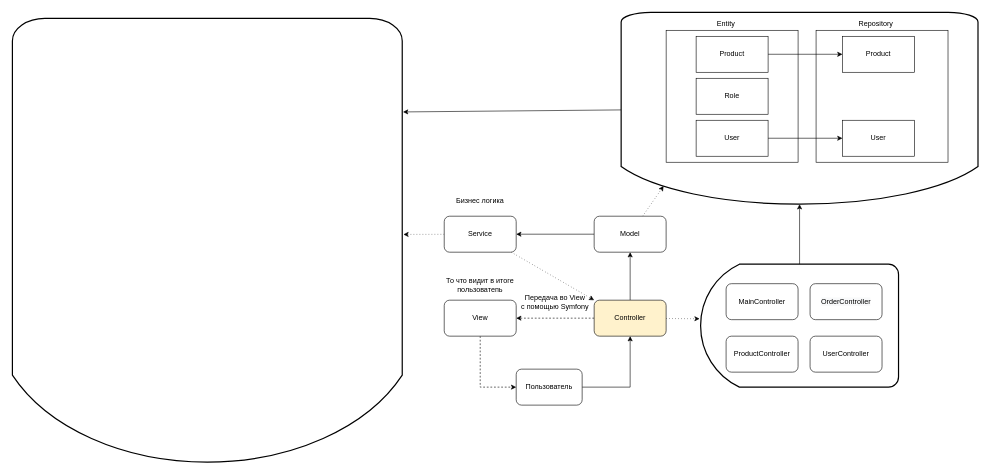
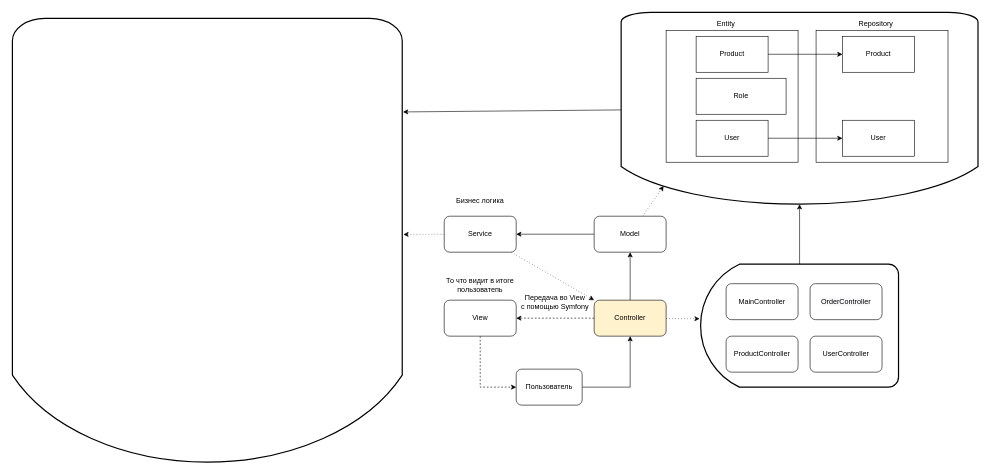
  <mxCell id="0" />
  <mxCell id="1" parent="0" />
  <mxCell id="2" style="edgeStyle=orthogonalEdgeStyle;rounded=0;orthogonalLoop=1;jettySize=auto;html=1;entryX=1;entryY=0.5;entryDx=0;entryDy=0;dashed=1;" edge="1" parent="1" source="5" target="13"><mxGeometry relative="1" as="geometry" /></mxCell>
  <mxCell id="3" style="edgeStyle=none;rounded=0;orthogonalLoop=1;jettySize=auto;html=1;" edge="1" parent="1" source="5"><mxGeometry relative="1" as="geometry"><mxPoint x="1050" y="420" as="targetPoint" /></mxGeometry></mxCell>
  <mxCell id="4" style="edgeStyle=none;rounded=0;orthogonalLoop=1;jettySize=auto;html=1;entryX=1.005;entryY=0.556;entryDx=0;entryDy=0;entryPerimeter=0;dashed=1;dashPattern=1 4;" edge="1" parent="1" source="5" target="21"><mxGeometry relative="1" as="geometry" /></mxCell>
  <mxCell id="5" value="Controller" style="rounded=1;whiteSpace=wrap;html=1;fillColor=#fff2cc;" vertex="1" parent="1"><mxGeometry y="500" width="120" height="60" as="geometry" x="990" /></mxCell>
  <mxCell id="6" style="edgeStyle=orthogonalEdgeStyle;rounded=0;orthogonalLoop=1;jettySize=auto;html=1;entryX=1;entryY=0.5;entryDx=0;entryDy=0;" edge="1" parent="1" source="8" target="11"><mxGeometry relative="1" as="geometry" /></mxCell>
  <mxCell id="7" style="edgeStyle=none;rounded=0;orthogonalLoop=1;jettySize=auto;html=1;entryX=0.905;entryY=0.881;entryDx=0;entryDy=0;entryPerimeter=0;dashed=1;dashPattern=1 4;" edge="1" parent="1" source="8" target="27"><mxGeometry relative="1" as="geometry" /></mxCell>
  <mxCell id="8" value="Model" style="rounded=1;whiteSpace=wrap;html=1;" vertex="1" parent="1"><mxGeometry y="360" width="120" height="60" as="geometry" x="990" /></mxCell>
  <mxCell id="9" style="edgeStyle=none;rounded=0;orthogonalLoop=1;jettySize=auto;html=1;entryX=0.487;entryY=-0.003;entryDx=0;entryDy=0;entryPerimeter=0;dashed=1;dashPattern=1 4;" edge="1" parent="1" source="11" target="41"><mxGeometry relative="1" as="geometry" /></mxCell>
  <mxCell id="10" style="edgeStyle=none;rounded=0;orthogonalLoop=1;jettySize=auto;html=1;entryX=0.882;entryY=0.467;entryDx=0;entryDy=0;entryPerimeter=0;dashed=1;dashPattern=1 4;" edge="1" parent="1" source="11" target="19"><mxGeometry relative="1" as="geometry" /></mxCell>
  <mxCell id="11" value="Service" style="rounded=1;whiteSpace=wrap;html=1;" vertex="1" parent="1"><mxGeometry x="740" y="360" width="120" height="60" as="geometry" /></mxCell>
  <mxCell id="12" style="edgeStyle=orthogonalEdgeStyle;rounded=0;orthogonalLoop=1;jettySize=auto;html=1;entryX=0;entryY=0.5;entryDx=0;entryDy=0;dashed=1;" edge="1" parent="1" source="13" target="15"><mxGeometry relative="1" as="geometry" /></mxCell>
  <mxCell id="13" value="View" style="rounded=1;whiteSpace=wrap;html=1;" vertex="1" parent="1"><mxGeometry x="740" y="500" width="120" height="60" as="geometry" /></mxCell>
  <mxCell id="14" style="edgeStyle=orthogonalEdgeStyle;rounded=0;orthogonalLoop=1;jettySize=auto;html=1;entryX=0.5;entryY=1;entryDx=0;entryDy=0;" edge="1" parent="1" source="15" target="5"><mxGeometry relative="1" as="geometry" /></mxCell>
  <mxCell id="15" value="Пользователь" style="rounded=1;whiteSpace=wrap;html=1;" vertex="1" parent="1"><mxGeometry x="860" y="615" width="110" height="60" as="geometry" /></mxCell>
  <mxCell id="16" value="Бизнес логика" style="text;html=1;strokeColor=none;fillColor=none;align=center;verticalAlign=middle;whiteSpace=wrap;rounded=0;" vertex="1" parent="1"><mxGeometry x="745" y="300" width="110" height="70" as="geometry" /></mxCell>
  <mxCell id="17" style="edgeStyle=orthogonalEdgeStyle;rounded=0;orthogonalLoop=1;jettySize=auto;html=1;exitX=0.5;exitY=1;exitDx=0;exitDy=0;" edge="1" parent="1" source="16" target="16"><mxGeometry relative="1" as="geometry" /></mxCell>
  <mxCell id="18" value="То что видит в итоге пользоватепь" style="text;html=1;strokeColor=none;fillColor=none;align=center;verticalAlign=middle;whiteSpace=wrap;rounded=0;" vertex="1" parent="1"><mxGeometry x="730" y="465" width="140" height="20" as="geometry" /></mxCell>
  <mxCell id="19" value="Передача во View &lt;br&gt;c помощью Symfony" style="text;html=1;strokeColor=none;fillColor=none;align=center;verticalAlign=middle;whiteSpace=wrap;rounded=0;" vertex="1" parent="1"><mxGeometry x="840" y="465" width="170" height="75" as="geometry" /></mxCell>
  <mxCell id="20" style="edgeStyle=none;rounded=0;orthogonalLoop=1;jettySize=auto;html=1;" edge="1" parent="1" source="21" target="27"><mxGeometry relative="1" as="geometry" /></mxCell>
  <mxCell id="21" value="" style="strokeWidth=2;html=1;shape=mxgraph.flowchart.delay;whiteSpace=wrap;shadow=0;labelBackgroundColor=none;sketch=0;fillColor=#ffffff;gradientColor=none;direction=west;" vertex="1" parent="1"><mxGeometry x="1167.5" y="440" width="330" height="205" as="geometry" /></mxCell>
  <mxCell id="22" value="&lt;span&gt;MainController&lt;/span&gt;" style="rounded=1;whiteSpace=wrap;html=1;shadow=0;labelBackgroundColor=none;sketch=0;fillColor=#ffffff;gradientColor=none;" vertex="1" parent="1"><mxGeometry x="1210" y="472.5" width="120" height="60" as="geometry" /></mxCell>
  <mxCell id="23" value="&#10;&#10;&lt;span style=&quot;color: rgb(0, 0, 0); font-family: helvetica; font-size: 12px; font-style: normal; font-weight: 400; letter-spacing: normal; text-align: center; text-indent: 0px; text-transform: none; word-spacing: 0px; background-color: rgb(248, 249, 250); display: inline; float: none;&quot;&gt;OrderController&lt;/span&gt;&#10;&#10;" style="rounded=1;whiteSpace=wrap;html=1;shadow=0;labelBackgroundColor=none;sketch=0;fillColor=#ffffff;gradientColor=none;" vertex="1" parent="1"><mxGeometry x="1350" y="472.5" width="120" height="60" as="geometry" /></mxCell>
  <mxCell id="24" value="&lt;span&gt;ProductController&lt;/span&gt;" style="rounded=1;whiteSpace=wrap;html=1;shadow=0;labelBackgroundColor=none;sketch=0;fillColor=#ffffff;gradientColor=none;" vertex="1" parent="1"><mxGeometry x="1210" y="560" width="120" height="60" as="geometry" /></mxCell>
  <mxCell id="25" value="&lt;span&gt;UserController&lt;/span&gt;" style="rounded=1;whiteSpace=wrap;html=1;shadow=0;labelBackgroundColor=none;sketch=0;fillColor=#ffffff;gradientColor=none;" vertex="1" parent="1"><mxGeometry x="1350" y="560" width="120" height="60" as="geometry" /></mxCell>
  <mxCell id="26" style="edgeStyle=none;rounded=0;orthogonalLoop=1;jettySize=auto;html=1;entryX=0.211;entryY=-0.002;entryDx=0;entryDy=0;entryPerimeter=0;" edge="1" parent="1" source="27" target="41"><mxGeometry relative="1" as="geometry" /></mxCell>
  <mxCell id="27" value="" style="strokeWidth=2;html=1;shape=mxgraph.flowchart.delay;whiteSpace=wrap;shadow=0;labelBackgroundColor=none;sketch=0;fillColor=#ffffff;gradientColor=none;direction=south;" vertex="1" parent="1"><mxGeometry x="1035" y="20" width="595" height="320" as="geometry" /></mxCell>
  <mxCell id="28" style="edgeStyle=none;rounded=0;orthogonalLoop=1;jettySize=auto;html=1;exitX=0;exitY=0.5;exitDx=0;exitDy=0;exitPerimeter=0;dashed=1;dashPattern=1 4;" edge="1" parent="1"><mxGeometry relative="1" as="geometry"><mxPoint x="1315" y="80" as="sourcePoint" /><mxPoint x="1315" y="80" as="targetPoint" /></mxGeometry></mxCell>
  <mxCell id="29" value="" style="whiteSpace=wrap;html=1;aspect=fixed;shadow=0;labelBackgroundColor=none;sketch=0;fillColor=#ffffff;gradientColor=none;" vertex="1" parent="1"><mxGeometry x="1110" y="50" width="220" height="220" as="geometry" /></mxCell>
  <mxCell id="30" value="" style="whiteSpace=wrap;html=1;aspect=fixed;shadow=0;labelBackgroundColor=none;sketch=0;fillColor=#ffffff;gradientColor=none;" vertex="1" parent="1"><mxGeometry x="1360" y="50" width="220" height="220" as="geometry" /></mxCell>
  <mxCell id="31" style="edgeStyle=none;rounded=0;orthogonalLoop=1;jettySize=auto;html=1;entryX=0;entryY=0.5;entryDx=0;entryDy=0;" edge="1" parent="1" source="32" target="38"><mxGeometry relative="1" as="geometry" /></mxCell>
  <mxCell id="32" value="Product" style="rounded=0;whiteSpace=wrap;html=1;shadow=0;labelBackgroundColor=none;sketch=0;fillColor=#ffffff;gradientColor=none;" vertex="1" parent="1"><mxGeometry x="1160" y="60" width="120" height="60" as="geometry" /></mxCell>
- <mxCell id="33" value="Role" style="rounded=0;whiteSpace=wrap;html=1;shadow=0;labelBackgroundColor=none;sketch=0;fillColor=#ffffff;gradientColor=none;" vertex="1" parent="1"><mxGeometry x="1160" y="130" width="120" height="60" as="geometry" /></mxCell>
+ <mxCell id="33" value="Role" style="rounded=0;whiteSpace=wrap;html=1;shadow=0;labelBackgroundColor=none;sketch=0;fillColor=#ffffff;gradientColor=none;" vertex="1" parent="1"><mxGeometry x="1160" y="130" width="150" height="60" as="geometry" /></mxCell>
  <mxCell id="34" value="Entity" style="text;html=1;strokeColor=none;fillColor=none;align=center;verticalAlign=middle;whiteSpace=wrap;rounded=0;shadow=0;labelBackgroundColor=none;sketch=0;" vertex="1" parent="1"><mxGeometry x="1190" y="30" width="40" height="20" as="geometry" /></mxCell>
  <mxCell id="35" value="Repository" style="text;html=1;strokeColor=none;fillColor=none;align=center;verticalAlign=middle;whiteSpace=wrap;rounded=0;shadow=0;labelBackgroundColor=none;sketch=0;" vertex="1" parent="1"><mxGeometry x="1440" y="30" width="40" height="20" as="geometry" /></mxCell>
  <mxCell id="36" style="edgeStyle=none;rounded=0;orthogonalLoop=1;jettySize=auto;html=1;entryX=0;entryY=0.5;entryDx=0;entryDy=0;" edge="1" parent="1" source="37" target="39"><mxGeometry relative="1" as="geometry" /></mxCell>
  <mxCell id="37" value="User" style="rounded=0;whiteSpace=wrap;html=1;shadow=0;labelBackgroundColor=none;sketch=0;fillColor=#ffffff;gradientColor=none;" vertex="1" parent="1"><mxGeometry x="1160" y="200" width="120" height="60" as="geometry" /></mxCell>
  <mxCell id="38" value="Product" style="rounded=0;whiteSpace=wrap;html=1;shadow=0;labelBackgroundColor=none;sketch=0;fillColor=#ffffff;gradientColor=none;" vertex="1" parent="1"><mxGeometry x="1404" y="60" width="120" height="60" as="geometry" /></mxCell>
  <mxCell id="39" value="User" style="rounded=0;whiteSpace=wrap;html=1;shadow=0;labelBackgroundColor=none;sketch=0;fillColor=#ffffff;gradientColor=none;" vertex="1" parent="1"><mxGeometry x="1404" y="200" width="120" height="60" as="geometry" /></mxCell>
  <mxCell id="40" style="edgeStyle=none;rounded=0;orthogonalLoop=1;jettySize=auto;html=1;exitX=0.75;exitY=0;exitDx=0;exitDy=0;" edge="1" parent="1" source="22" target="22"><mxGeometry relative="1" as="geometry" /></mxCell>
  <mxCell id="41" value="" style="strokeWidth=2;html=1;shape=mxgraph.flowchart.delay;whiteSpace=wrap;shadow=0;labelBackgroundColor=none;sketch=0;fillColor=#ffffff;gradientColor=none;direction=south;" vertex="1" parent="1"><mxGeometry x="20" y="30" width="650" height="740" as="geometry" /></mxCell>
